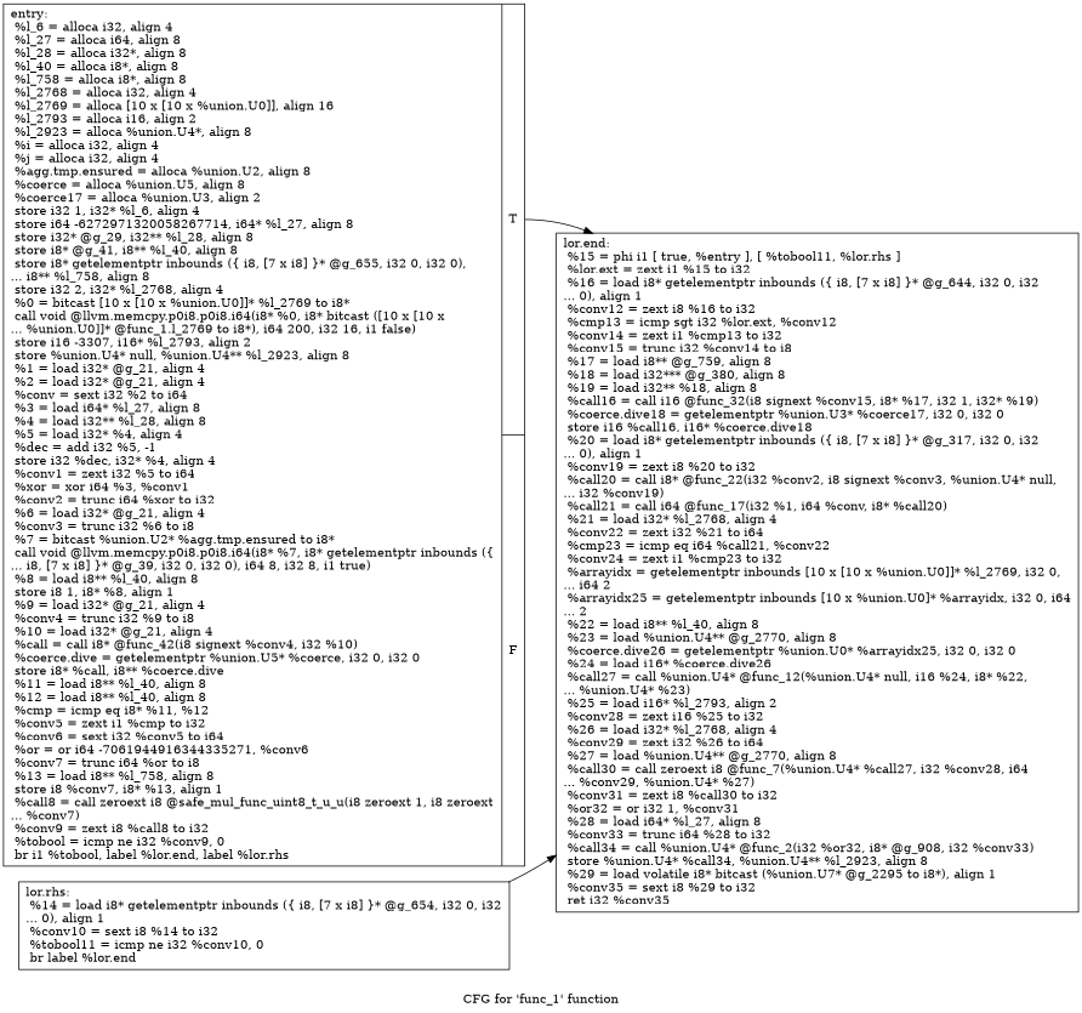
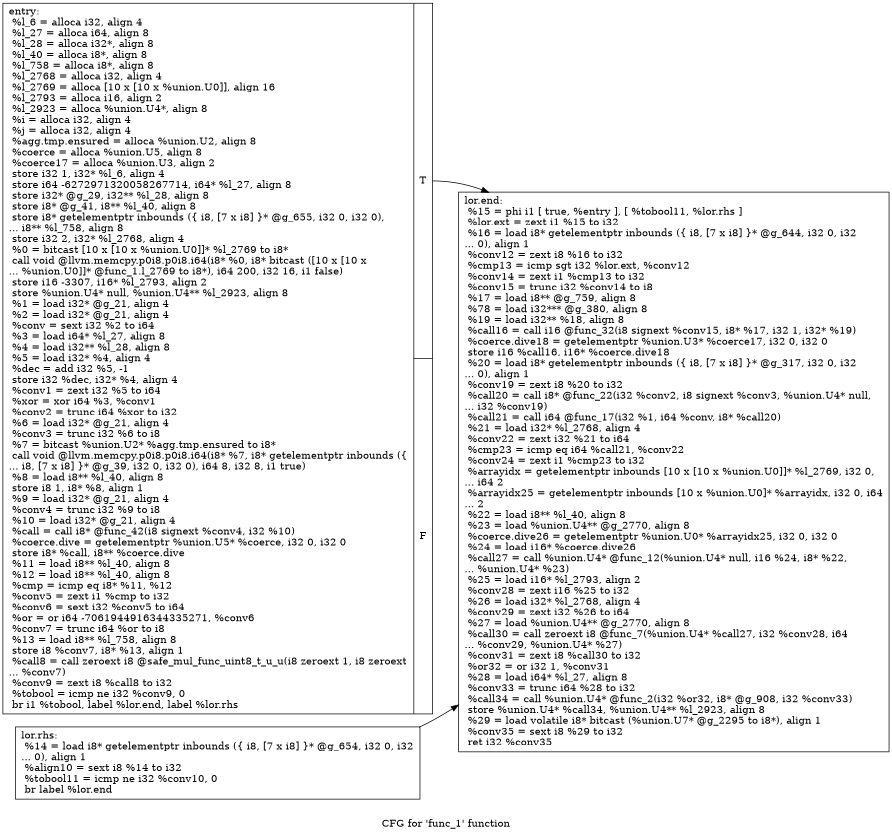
  digraph {
    label="CFG for 'func_1' function"
    rankdir=LR
    node [shape=record]
    n1 [label="{entry:\l  %l_6 = alloca i32, align 4\l  %l_27 = alloca i64, align 8\l  %l_28 = alloca i32*, align 8\l  %l_40 = alloca i8*, align 8\l  %l_758 = alloca i8*, align 8\l  %l_2768 = alloca i32, align 4\l  %l_2769 = alloca [10 x [10 x %union.U0]], align 16\l  %l_2793 = alloca i16, align 2\l  %l_2923 = alloca %union.U4*, align 8\l  %i = alloca i32, align 4\l  %j = alloca i32, align 4\l  %agg.tmp.ensured = alloca %union.U2, align 8\l  %coerce = alloca %union.U5, align 8\l  %coerce17 = alloca %union.U3, align 2\l  store i32 1, i32* %l_6, align 4\l  store i64 -6272971320058267714, i64* %l_27, align 8\l  store i32* @g_29, i32** %l_28, align 8\l  store i8* @g_41, i8** %l_40, align 8\l  store i8* getelementptr inbounds (\{ i8, [7 x i8] \}* @g_655, i32 0, i32 0),\l... i8** %l_758, align 8\l  store i32 2, i32* %l_2768, align 4\l  %0 = bitcast [10 x [10 x %union.U0]]* %l_2769 to i8*\l  call void @llvm.memcpy.p0i8.p0i8.i64(i8* %0, i8* bitcast ([10 x [10 x\l... %union.U0]]* @func_1.l_2769 to i8*), i64 200, i32 16, i1 false)\l  store i16 -3307, i16* %l_2793, align 2\l  store %union.U4* null, %union.U4** %l_2923, align 8\l  %1 = load i32* @g_21, align 4\l  %2 = load i32* @g_21, align 4\l  %conv = sext i32 %2 to i64\l  %3 = load i64* %l_27, align 8\l  %4 = load i32** %l_28, align 8\l  %5 = load i32* %4, align 4\l  %dec = add i32 %5, -1\l  store i32 %dec, i32* %4, align 4\l  %conv1 = zext i32 %5 to i64\l  %xor = xor i64 %3, %conv1\l  %conv2 = trunc i64 %xor to i32\l  %6 = load i32* @g_21, align 4\l  %conv3 = trunc i32 %6 to i8\l  %7 = bitcast %union.U2* %agg.tmp.ensured to i8*\l  call void @llvm.memcpy.p0i8.p0i8.i64(i8* %7, i8* getelementptr inbounds (\{\l... i8, [7 x i8] \}* @g_39, i32 0, i32 0), i64 8, i32 8, i1 true)\l  %8 = load i8** %l_40, align 8\l  store i8 1, i8* %8, align 1\l  %9 = load i32* @g_21, align 4\l  %conv4 = trunc i32 %9 to i8\l  %10 = load i32* @g_21, align 4\l  %call = call i8* @func_42(i8 signext %conv4, i32 %10)\l  %coerce.dive = getelementptr %union.U5* %coerce, i32 0, i32 0\l  store i8* %call, i8** %coerce.dive\l  %11 = load i8** %l_40, align 8\l  %12 = load i8** %l_40, align 8\l  %cmp = icmp eq i8* %11, %12\l  %conv5 = zext i1 %cmp to i32\l  %conv6 = sext i32 %conv5 to i64\l  %or = or i64 -7061944916344335271, %conv6\l  %conv7 = trunc i64 %or to i8\l  %13 = load i8** %l_758, align 8\l  store i8 %conv7, i8* %13, align 1\l  %call8 = call zeroext i8 @safe_mul_func_uint8_t_u_u(i8 zeroext 1, i8 zeroext\l... %conv7)\l  %conv9 = zext i8 %call8 to i32\l  %tobool = icmp ne i32 %conv9, 0\l  br i1 %tobool, label %lor.end, label %lor.rhs\l|{<s0>T|<s1>F}}"]
-   n2 [label="{lor.end:                                          \l  %15 = phi i1 [ true, %entry ], [ %tobool11, %lor.rhs ]\l  %lor.ext = zext i1 %15 to i32\l  %16 = load i8* getelementptr inbounds (\{ i8, [7 x i8] \}* @g_644, i32 0, i32\l... 0), align 1\l  %conv12 = zext i8 %16 to i32\l  %cmp13 = icmp sgt i32 %lor.ext, %conv12\l  %conv14 = zext i1 %cmp13 to i32\l  %conv15 = trunc i32 %conv14 to i8\l  %17 = load i8** @g_759, align 8\l  %18 = load i32*** @g_380, align 8\l  %19 = load i32** %18, align 8\l  %call16 = call i16 @func_32(i8 signext %conv15, i8* %17, i32 1, i32* %19)\l  %coerce.dive18 = getelementptr %union.U3* %coerce17, i32 0, i32 0\l  store i16 %call16, i16* %coerce.dive18\l  %20 = load i8* getelementptr inbounds (\{ i8, [7 x i8] \}* @g_317, i32 0, i32\l... 0), align 1\l  %conv19 = zext i8 %20 to i32\l  %call20 = call i8* @func_22(i32 %conv2, i8 signext %conv3, %union.U4* null,\l... i32 %conv19)\l  %call21 = call i64 @func_17(i32 %1, i64 %conv, i8* %call20)\l  %21 = load i32* %l_2768, align 4\l  %conv22 = zext i32 %21 to i64\l  %cmp23 = icmp eq i64 %call21, %conv22\l  %conv24 = zext i1 %cmp23 to i32\l  %arrayidx = getelementptr inbounds [10 x [10 x %union.U0]]* %l_2769, i32 0,\l... i64 2\l  %arrayidx25 = getelementptr inbounds [10 x %union.U0]* %arrayidx, i32 0, i64\l... 2\l  %22 = load i8** %l_40, align 8\l  %23 = load %union.U4** @g_2770, align 8\l  %coerce.dive26 = getelementptr %union.U0* %arrayidx25, i32 0, i32 0\l  %24 = load i16* %coerce.dive26\l  %call27 = call %union.U4* @func_12(%union.U4* null, i16 %24, i8* %22,\l... %union.U4* %23)\l  %25 = load i16* %l_2793, align 2\l  %conv28 = zext i16 %25 to i32\l  %26 = load i32* %l_2768, align 4\l  %conv29 = zext i32 %26 to i64\l  %27 = load %union.U4** @g_2770, align 8\l  %call30 = call zeroext i8 @func_7(%union.U4* %call27, i32 %conv28, i64\l... %conv29, %union.U4* %27)\l  %conv31 = zext i8 %call30 to i32\l  %or32 = or i32 1, %conv31\l  %28 = load i64* %l_27, align 8\l  %conv33 = trunc i64 %28 to i32\l  %call34 = call %union.U4* @func_2(i32 %or32, i8* @g_908, i32 %conv33)\l  store %union.U4* %call34, %union.U4** %l_2923, align 8\l  %29 = load volatile i8* bitcast (%union.U7* @g_2295 to i8*), align 1\l  %conv35 = sext i8 %29 to i32\l  ret i32 %conv35\l}"]
-   n3 [label="{lor.rhs:                                          \l  %14 = load i8* getelementptr inbounds (\{ i8, [7 x i8] \}* @g_654, i32 0, i32\l... 0), align 1\l  %conv10 = sext i8 %14 to i32\l  %tobool11 = icmp ne i32 %conv10, 0\l  br label %lor.end\l}"]
+   n2 [label="{lor.end:                                          \l  %15 = phi i1 [ true, %entry ], [ %tobool11, %lor.rhs ]\l  %lor.ext = zext i1 %15 to i32\l  %16 = load i8* getelementptr inbounds (\{ i8, [7 x i8] \}* @g_644, i32 0, i32\l... 0), align 1\l  %conv12 = zext i8 %16 to i32\l  %cmp13 = icmp sgt i32 %lor.ext, %conv12\l  %conv14 = zext i1 %cmp13 to i32\l  %conv15 = trunc i32 %conv14 to i8\l  %17 = load i8** @g_759, align 8\l  %78 = load i32*** @g_380, align 8\l  %19 = load i32** %18, align 8\l  %call16 = call i16 @func_32(i8 signext %conv15, i8* %17, i32 1, i32* %19)\l  %coerce.dive18 = getelementptr %union.U3* %coerce17, i32 0, i32 0\l  store i16 %call16, i16* %coerce.dive18\l  %20 = load i8* getelementptr inbounds (\{ i8, [7 x i8] \}* @g_317, i32 0, i32\l... 0), align 1\l  %conv19 = zext i8 %20 to i32\l  %call20 = call i8* @func_22(i32 %conv2, i8 signext %conv3, %union.U4* null,\l... i32 %conv19)\l  %call21 = call i64 @func_17(i32 %1, i64 %conv, i8* %call20)\l  %21 = load i32* %l_2768, align 4\l  %conv22 = zext i32 %21 to i64\l  %cmp23 = icmp eq i64 %call21, %conv22\l  %conv24 = zext i1 %cmp23 to i32\l  %arrayidx = getelementptr inbounds [10 x [10 x %union.U0]]* %l_2769, i32 0,\l... i64 2\l  %arrayidx25 = getelementptr inbounds [10 x %union.U0]* %arrayidx, i32 0, i64\l... 2\l  %22 = load i8** %l_40, align 8\l  %23 = load %union.U4** @g_2770, align 8\l  %coerce.dive26 = getelementptr %union.U0* %arrayidx25, i32 0, i32 0\l  %24 = load i16* %coerce.dive26\l  %call27 = call %union.U4* @func_12(%union.U4* null, i16 %24, i8* %22,\l... %union.U4* %23)\l  %25 = load i16* %l_2793, align 2\l  %conv28 = zext i16 %25 to i32\l  %26 = load i32* %l_2768, align 4\l  %conv29 = zext i32 %26 to i64\l  %27 = load %union.U4** @g_2770, align 8\l  %call30 = call zeroext i8 @func_7(%union.U4* %call27, i32 %conv28, i64\l... %conv29, %union.U4* %27)\l  %conv31 = zext i8 %call30 to i32\l  %or32 = or i32 1, %conv31\l  %28 = load i64* %l_27, align 8\l  %conv33 = trunc i64 %28 to i32\l  %call34 = call %union.U4* @func_2(i32 %or32, i8* @g_908, i32 %conv33)\l  store %union.U4* %call34, %union.U4** %l_2923, align 8\l  %29 = load volatile i8* bitcast (%union.U7* @g_2295 to i8*), align 1\l  %conv35 = sext i8 %29 to i32\l  ret i32 %conv35\l}"]
+   n3 [label="{lor.rhs:                                          \l  %14 = load i8* getelementptr inbounds (\{ i8, [7 x i8] \}* @g_654, i32 0, i32\l... 0), align 1\l  %align10 = sext i8 %14 to i32\l  %tobool11 = icmp ne i32 %conv10, 0\l  br label %lor.end\l}"]
    n1 -> n2 [tailport=s0]
    n3 -> n2
  }
